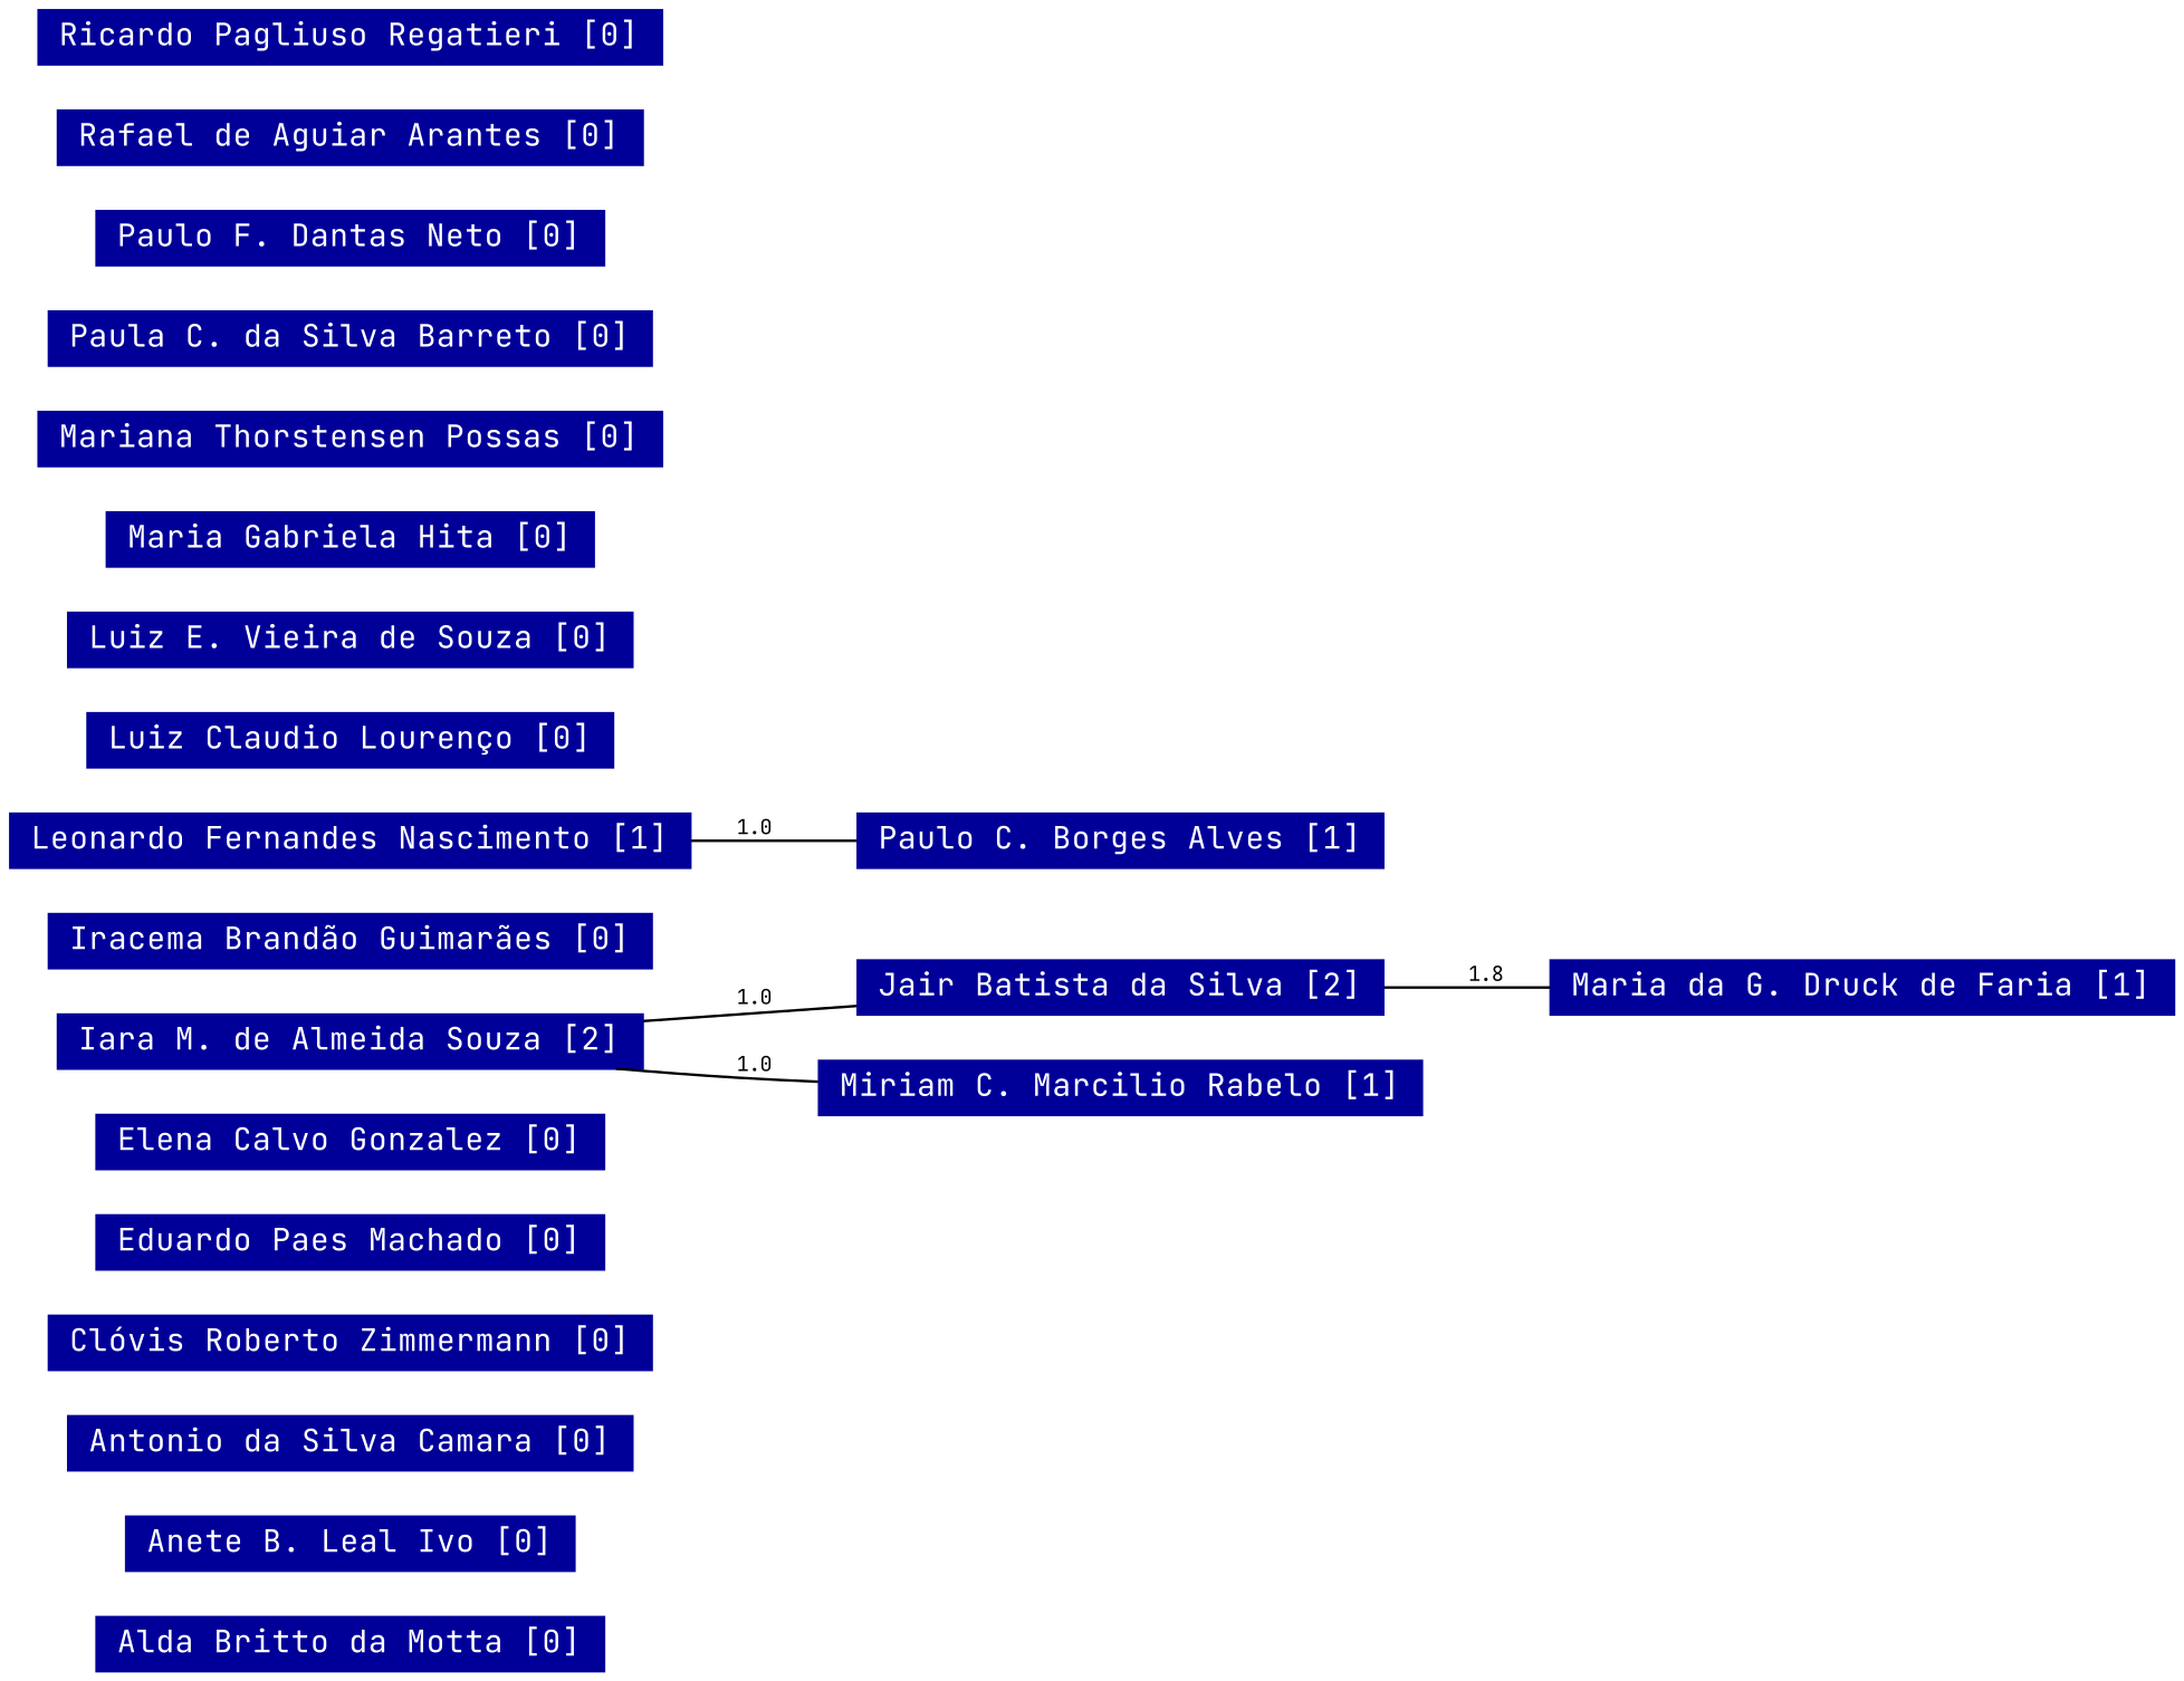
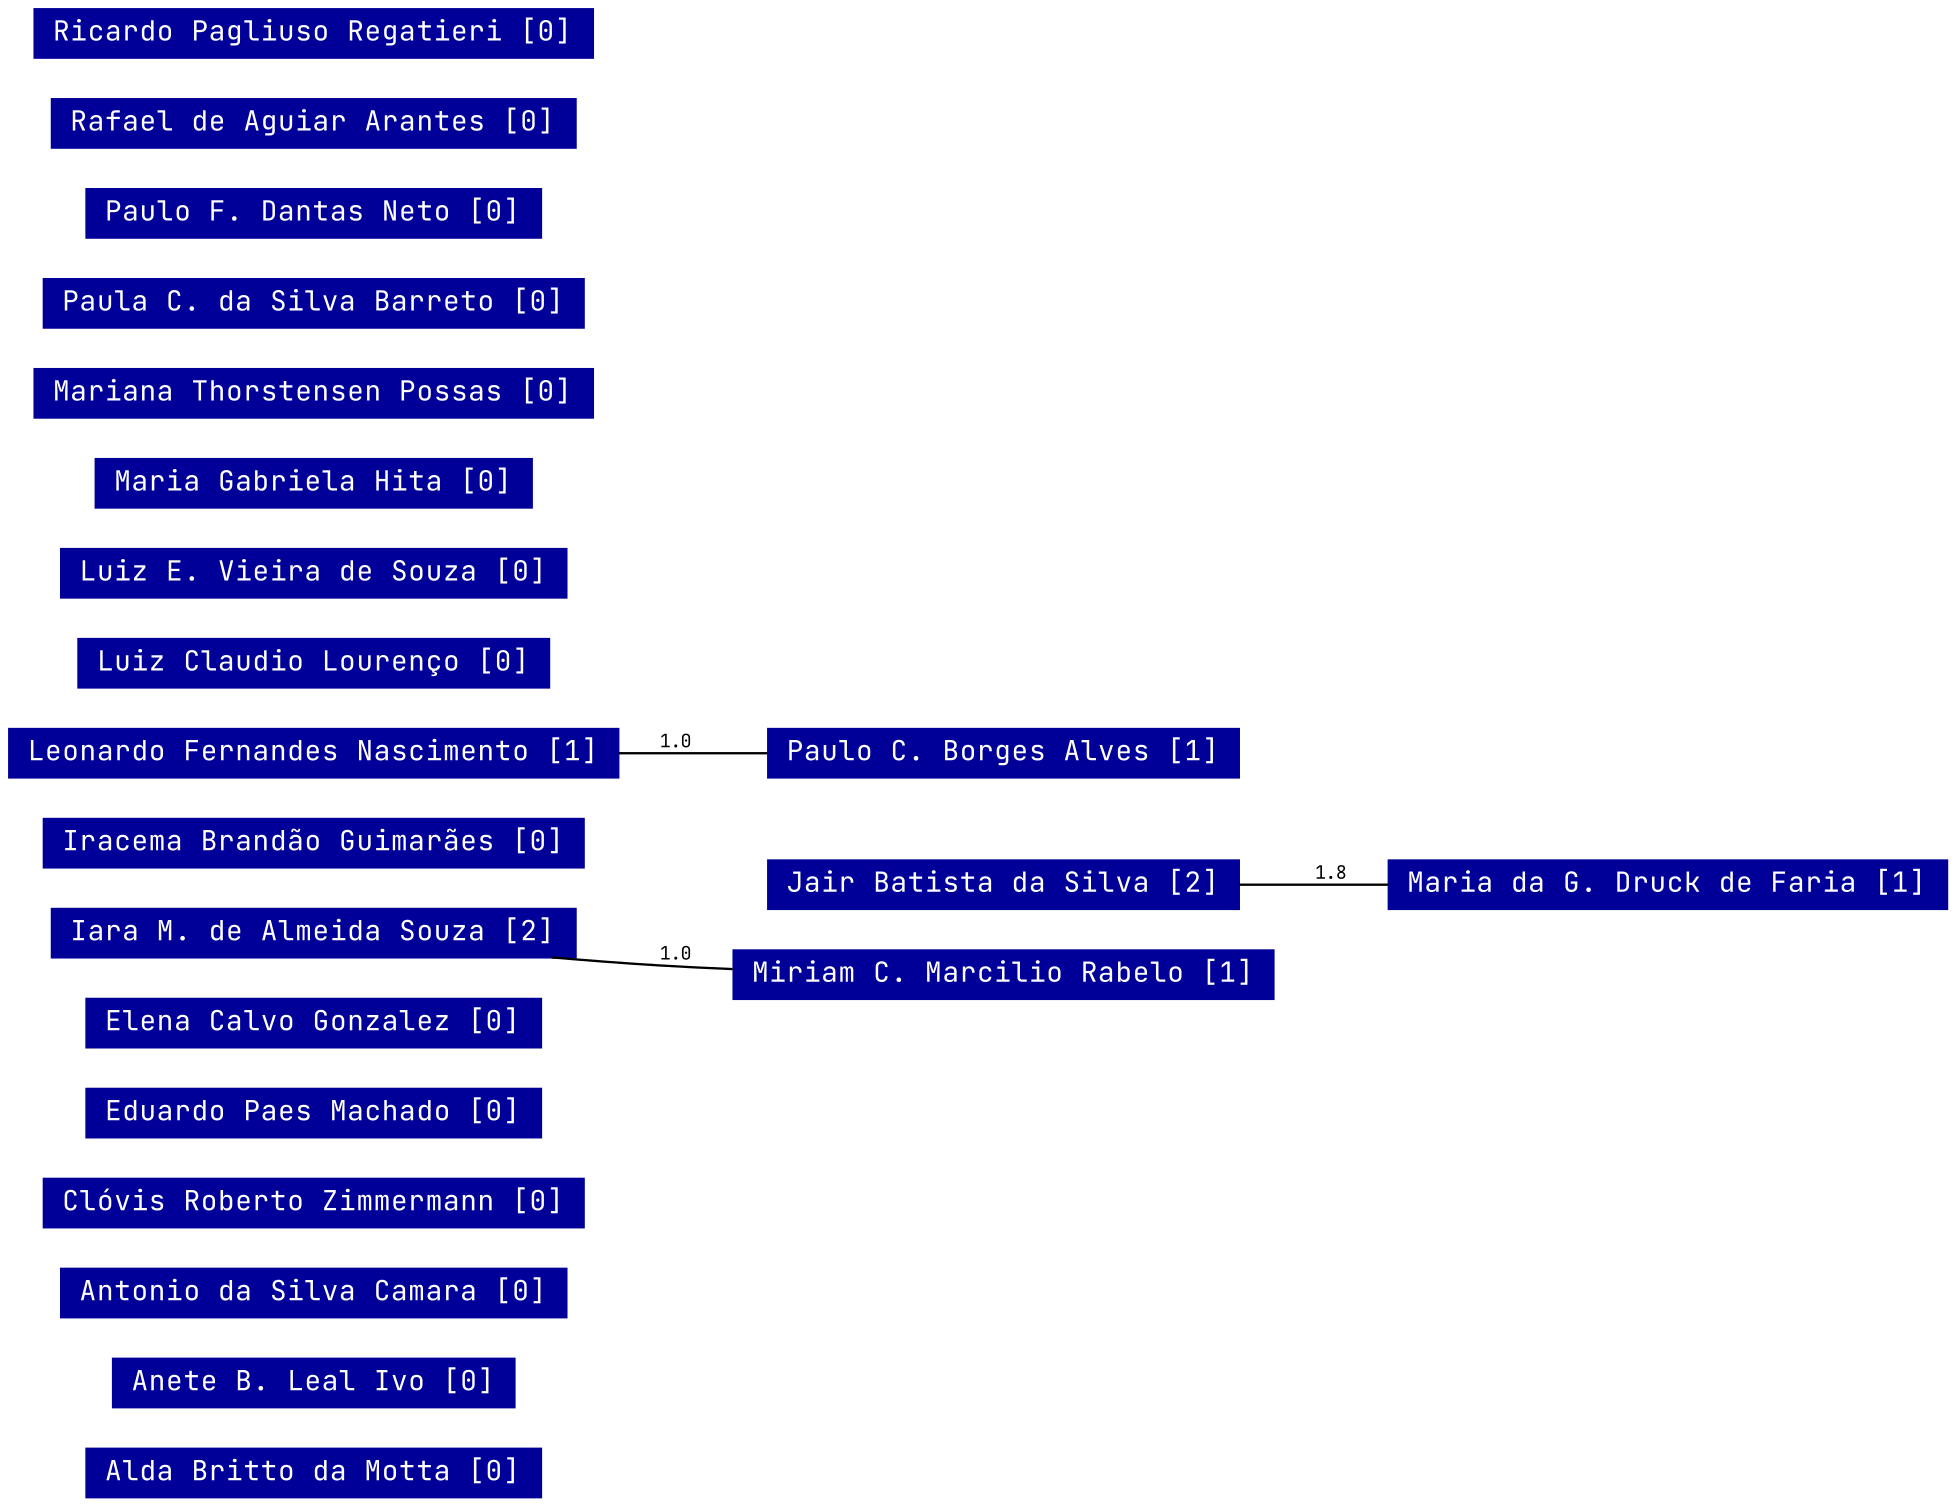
  strict graph {
    fontname="JetBrains Mono"
    rankdir=LR
    node [color="#000099" fontcolor="#FFFFFF" fontname="JetBrains Mono" fontsize=12 shape=rectangle style=filled]
    edge [fontname="JetBrains Mono" fontsize=8]
    n1 [height=0.29167 label="Alda Britto da Motta [0]" width=1.8194]
    n2 [height=0.29167 label="Anete B. Leal Ivo [0]" width=1.6528]
    n3 [height=0.29167 label="Antonio da Silva Camara [0]" width=2.125]
    n4 [height=0.29167 label="Clóvis Roberto Zimmermann [0]" width=2.3889]
    n5 [height=0.29167 label="Eduardo Paes Machado [0]" width=2.0278]
    n6 [height=0.29167 label="Elena Calvo Gonzalez [0]" width=1.9444]
    n7 [height=0.29167 label="Iara M. de Almeida Souza [2]" width=2.1944]
    n8 [height=0.29167 label="Jair Batista da Silva [2]" width=1.75]
    n9 [height=0.29167 label="Miriam C. Marcilio Rabelo [1]" width=2.2361]
    n10 [height=0.29167 label="Maria da G. Druck de Faria [1]" width=2.2778]
    n11 [height=0.29167 label="Iracema Brandão Guimarães [0]" width=2.3333]
    n12 [height=0.29167 label="Leonardo Fernandes Nascimento [1]" width=2.6389]
    n13 [height=0.29167 label="Paulo C. Borges Alves [1]" width=1.9722]
    n14 [height=0.29167 label="Luiz Claudio Lourenço [0]" width=2]
    n15 [height=0.29167 label="Luiz E. Vieira de Souza [0]" width=2.0417]
    n16 [height=0.29167 label="Maria Gabriela Hita [0]" width=1.7778]
    n17 [height=0.29167 label="Mariana Thorstensen Possas [0]" width=2.3194]
    n18 [height=0.29167 label="Paula C. da Silva Barreto [0]" width=2.125]
    n19 [height=0.29167 label="Paulo F. Dantas Neto [0]" width=1.875]
    n20 [height=0.29167 label="Rafael de Aguiar Arantes [0]" width=2.1389]
    n21 [height=0.29167 label="Ricardo Pagliuso Regatieri [0]" width=2.2222]
-   n7 -- n8 [label=1.0]
    n7 -- n9 [label=1.0]
    n8 -- n10 [label=1.8]
    n12 -- n13 [label=1.0]
  }
